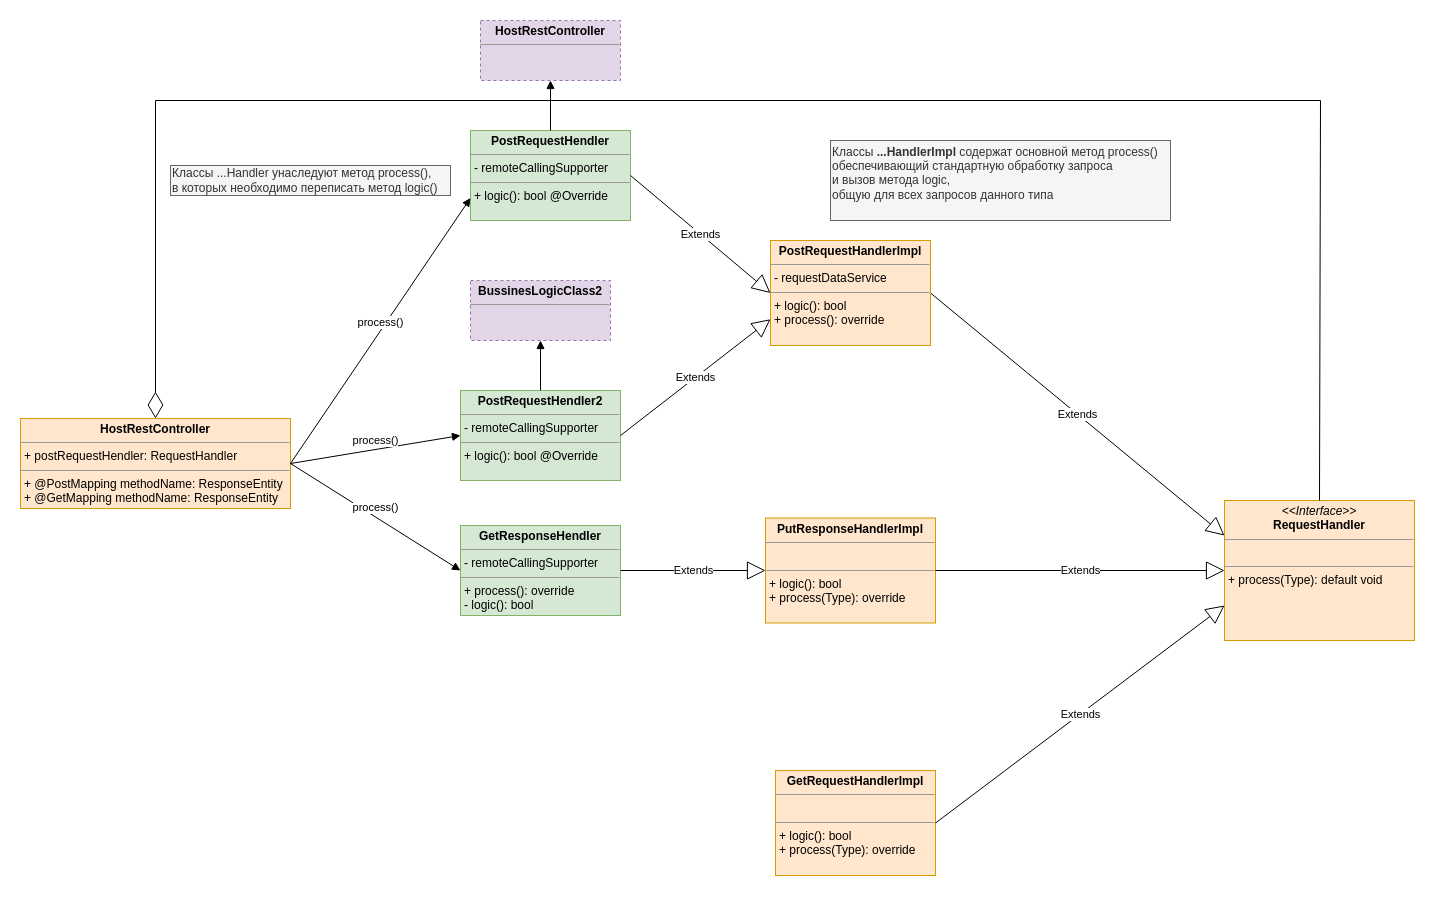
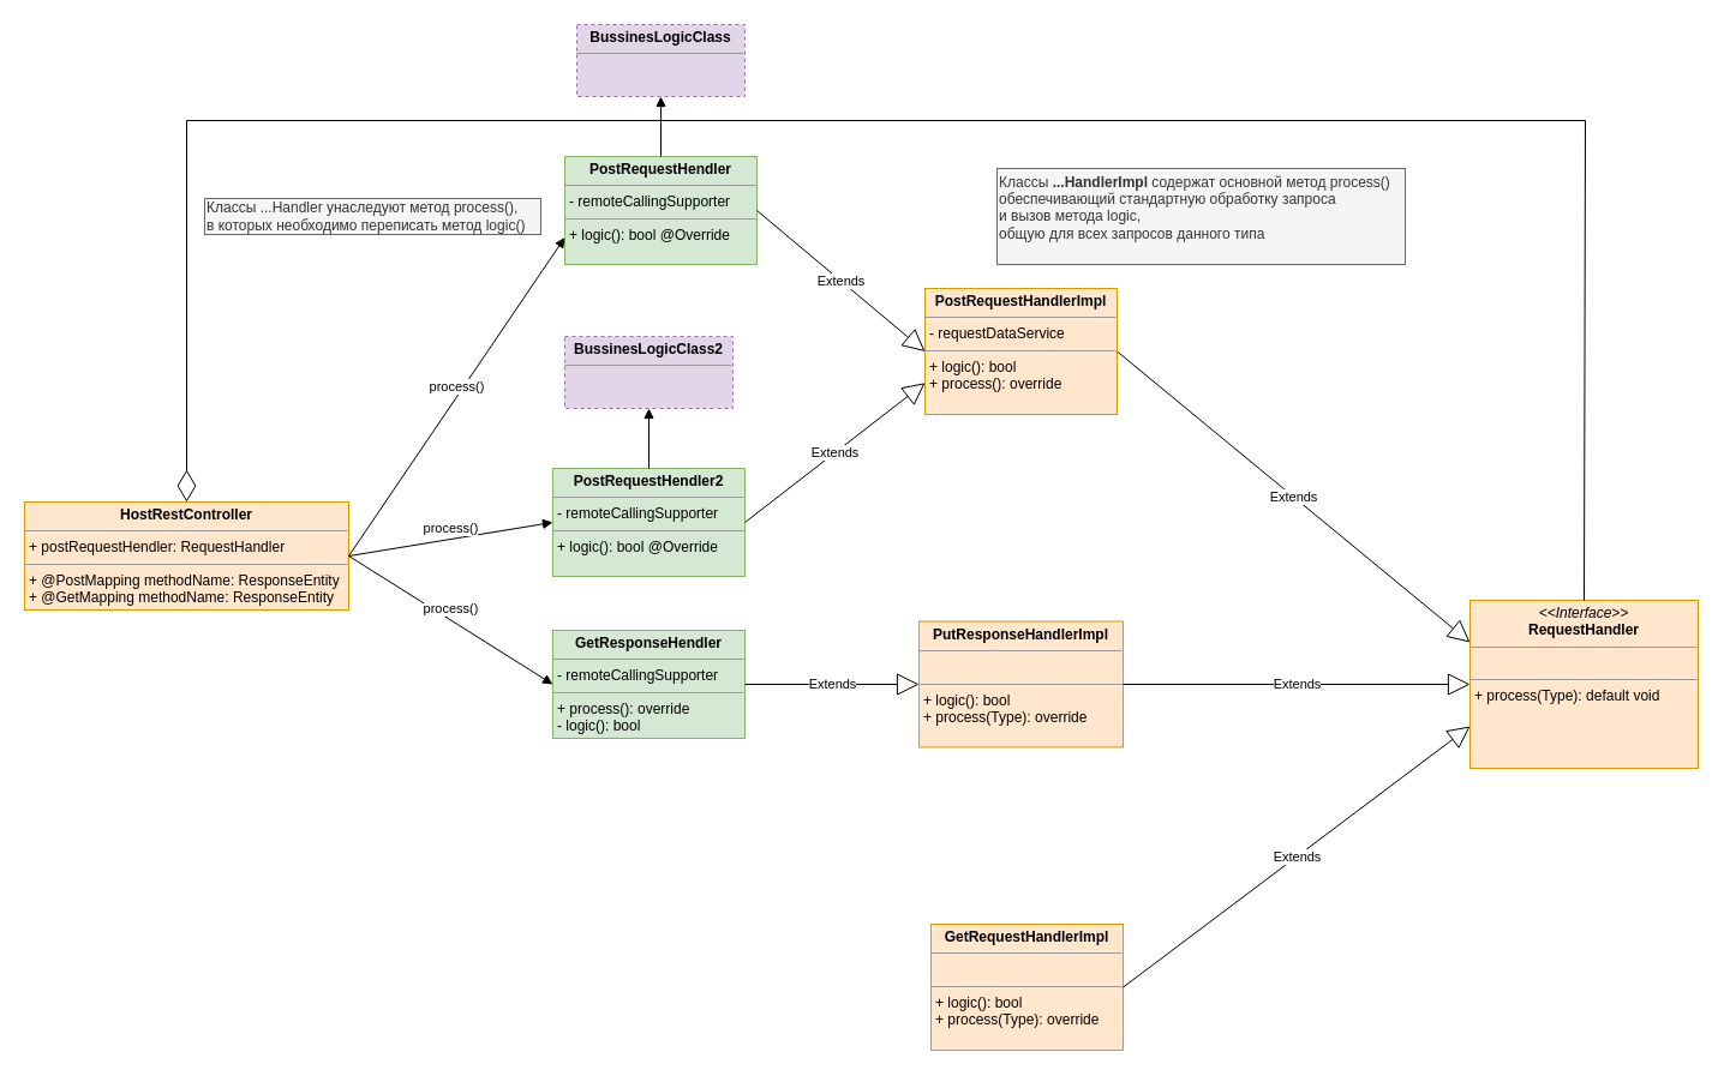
  <mxCell id="0" />
  <mxCell id="1" parent="0" />
  <mxCell id="2" value="&lt;p style=&quot;margin: 0px ; margin-top: 4px ; text-align: center&quot;&gt;&lt;i&gt;&amp;lt;&amp;lt;Interface&amp;gt;&amp;gt;&lt;/i&gt;&lt;br&gt;&lt;b&gt;RequestHandler&lt;/b&gt;&lt;/p&gt;&lt;hr size=&quot;1&quot;&gt;&lt;p style=&quot;margin: 0px ; margin-left: 4px&quot;&gt;&lt;br&gt;&lt;/p&gt;&lt;hr size=&quot;1&quot;&gt;&lt;p style=&quot;margin: 0px ; margin-left: 4px&quot;&gt;+ process(Type): default void&lt;br&gt;&lt;/p&gt;" style="verticalAlign=top;align=left;overflow=fill;fontSize=12;fontFamily=Helvetica;html=1;fillColor=#ffe6cc;strokeColor=#d79b00;" vertex="1" parent="1"><mxGeometry x="1224" y="500" width="190" height="140" as="geometry" /></mxCell>
  <mxCell id="3" value="Extends" style="endArrow=block;endSize=16;endFill=0;html=1;rounded=0;entryX=0;entryY=0.25;entryDx=0;entryDy=0;exitX=1;exitY=0.5;exitDx=0;exitDy=0;" edge="1" parent="1" source="4" target="2"><mxGeometry width="160" relative="1" as="geometry"><mxPoint x="1010" y="400" as="sourcePoint" /><mxPoint x="1170" y="400" as="targetPoint" /></mxGeometry></mxCell>
  <mxCell id="4" value="&lt;p style=&quot;margin: 0px ; margin-top: 4px ; text-align: center&quot;&gt;&lt;b&gt;PostRequestHandlerImpl&lt;/b&gt;&lt;/p&gt;&lt;hr size=&quot;1&quot;&gt;&lt;p style=&quot;margin: 0px ; margin-left: 4px&quot;&gt;- requestDataService&lt;br&gt;&lt;/p&gt;&lt;hr size=&quot;1&quot;&gt;&lt;p style=&quot;margin: 0px ; margin-left: 4px&quot;&gt;+ logic(): bool&lt;/p&gt;&lt;p style=&quot;margin: 0px ; margin-left: 4px&quot;&gt;+ process(): override&lt;br&gt;&lt;/p&gt;&lt;p style=&quot;margin: 0px ; margin-left: 4px&quot;&gt;&lt;br&gt;&lt;/p&gt;" style="verticalAlign=top;align=left;overflow=fill;fontSize=12;fontFamily=Helvetica;html=1;fillColor=#ffe6cc;strokeColor=#d79b00;" vertex="1" parent="1"><mxGeometry x="770" y="240" width="160" height="105" as="geometry" /></mxCell>
  <mxCell id="5" value="&lt;p style=&quot;margin: 0px ; margin-top: 4px ; text-align: center&quot;&gt;&lt;b&gt;PutResponseHandlerImpl&lt;/b&gt;&lt;/p&gt;&lt;hr size=&quot;1&quot;&gt;&lt;p style=&quot;margin: 0px ; margin-left: 4px&quot;&gt;&lt;br&gt;&lt;/p&gt;&lt;hr size=&quot;1&quot;&gt;&lt;p style=&quot;margin: 0px ; margin-left: 4px&quot;&gt;+ logic(): bool&lt;/p&gt;&lt;p style=&quot;margin: 0px ; margin-left: 4px&quot;&gt;+ process(Type): override&lt;br&gt;&lt;/p&gt;&lt;p style=&quot;margin: 0px ; margin-left: 4px&quot;&gt;&lt;br&gt;&lt;/p&gt;" style="verticalAlign=top;align=left;overflow=fill;fontSize=12;fontFamily=Helvetica;html=1;fillColor=#ffe6cc;strokeColor=#d79b00;" vertex="1" parent="1"><mxGeometry x="765" y="517.5" width="170" height="105" as="geometry" /></mxCell>
  <mxCell id="6" value="Extends" style="endArrow=block;endSize=16;endFill=0;html=1;rounded=0;entryX=0;entryY=0.5;entryDx=0;entryDy=0;exitX=1;exitY=0.5;exitDx=0;exitDy=0;" edge="1" parent="1" source="5" target="2"><mxGeometry width="160" relative="1" as="geometry"><mxPoint x="1040" y="302.5" as="sourcePoint" /><mxPoint x="1210" y="410" as="targetPoint" /></mxGeometry></mxCell>
  <mxCell id="7" value="&lt;p style=&quot;margin: 0px ; margin-top: 4px ; text-align: center&quot;&gt;&lt;b&gt;PostRequestHendler&lt;/b&gt;&lt;/p&gt;&lt;hr size=&quot;1&quot;&gt;&lt;p style=&quot;margin: 0px ; margin-left: 4px&quot;&gt;- remoteCallingSupporter&lt;br&gt;&lt;/p&gt;&lt;hr size=&quot;1&quot;&gt;&lt;p style=&quot;margin: 0px ; margin-left: 4px&quot;&gt;&lt;span&gt;+ logic(): bool @Override&lt;/span&gt;&lt;br&gt;&lt;/p&gt;" style="verticalAlign=top;align=left;overflow=fill;fontSize=12;fontFamily=Helvetica;html=1;fillColor=#d5e8d4;strokeColor=#82b366;" vertex="1" parent="1"><mxGeometry x="470" y="130" width="160" height="90" as="geometry" /></mxCell>
  <mxCell id="8" value="&lt;p style=&quot;margin: 0px ; margin-top: 4px ; text-align: center&quot;&gt;&lt;b&gt;GetRequestHandlerImpl&lt;/b&gt;&lt;/p&gt;&lt;hr size=&quot;1&quot;&gt;&lt;p style=&quot;margin: 0px ; margin-left: 4px&quot;&gt;&lt;br&gt;&lt;/p&gt;&lt;hr size=&quot;1&quot;&gt;&lt;p style=&quot;margin: 0px ; margin-left: 4px&quot;&gt;+ logic(): bool&lt;/p&gt;&lt;p style=&quot;margin: 0px ; margin-left: 4px&quot;&gt;+ process(Type): override&lt;br&gt;&lt;/p&gt;&lt;p style=&quot;margin: 0px ; margin-left: 4px&quot;&gt;&lt;br&gt;&lt;/p&gt;" style="verticalAlign=top;align=left;overflow=fill;fontSize=12;fontFamily=Helvetica;html=1;fillColor=#ffe6cc;strokeColor=#d79b00;" vertex="1" parent="1"><mxGeometry x="775" y="770" width="160" height="105" as="geometry" /></mxCell>
  <mxCell id="9" value="Extends" style="endArrow=block;endSize=16;endFill=0;html=1;rounded=0;exitX=1;exitY=0.5;exitDx=0;exitDy=0;entryX=0;entryY=0.75;entryDx=0;entryDy=0;" edge="1" parent="1" source="8" target="2"><mxGeometry width="160" relative="1" as="geometry"><mxPoint x="940" y="498" as="sourcePoint" /><mxPoint x="1200" y="460" as="targetPoint" /></mxGeometry></mxCell>
  <mxCell id="10" value="Extends" style="endArrow=block;endSize=16;endFill=0;html=1;rounded=0;entryX=0;entryY=0.5;entryDx=0;entryDy=0;exitX=1;exitY=0.5;exitDx=0;exitDy=0;" edge="1" parent="1" source="7" target="4"><mxGeometry width="160" relative="1" as="geometry"><mxPoint x="270" y="420" as="sourcePoint" /><mxPoint x="564" y="580.5" as="targetPoint" /></mxGeometry></mxCell>
  <mxCell id="11" value="&lt;p style=&quot;margin: 0px ; margin-top: 4px ; text-align: center&quot;&gt;&lt;b&gt;HostRestController&lt;/b&gt;&lt;/p&gt;&lt;hr size=&quot;1&quot;&gt;&lt;p style=&quot;margin: 0px ; margin-left: 4px&quot;&gt;+ postRequestHendler: RequestHandler&lt;/p&gt;&lt;hr size=&quot;1&quot;&gt;&lt;p style=&quot;margin: 0px ; margin-left: 4px&quot;&gt;+ @PostMapping methodName: ResponseEntity&lt;br&gt;&lt;/p&gt;&lt;p style=&quot;margin: 0px ; margin-left: 4px&quot;&gt;+ @GetMapping methodName: ResponseEntity&lt;br&gt;&lt;/p&gt;" style="verticalAlign=top;align=left;overflow=fill;fontSize=12;fontFamily=Helvetica;html=1;fillColor=#ffe6cc;strokeColor=#d79b00;" vertex="1" parent="1"><mxGeometry x="20" y="418" width="270" height="90" as="geometry" /></mxCell>
  <mxCell id="12" value="process()" style="html=1;verticalAlign=bottom;endArrow=block;rounded=0;entryX=0;entryY=0.75;entryDx=0;entryDy=0;exitX=1;exitY=0.5;exitDx=0;exitDy=0;" edge="1" parent="1" source="11" target="7"><mxGeometry width="80" relative="1" as="geometry"><mxPoint x="380" y="400" as="sourcePoint" /><mxPoint x="460" y="400" as="targetPoint" /></mxGeometry></mxCell>
  <mxCell id="13" value="" style="endArrow=diamondThin;endFill=0;endSize=24;html=1;rounded=0;entryX=0.5;entryY=0;entryDx=0;entryDy=0;exitX=0.5;exitY=0;exitDx=0;exitDy=0;" edge="1" parent="1" source="2" target="11"><mxGeometry width="160" relative="1" as="geometry"><mxPoint x="730" y="160" as="sourcePoint" /><mxPoint x="480" y="180" as="targetPoint" /><Array as="points"><mxPoint x="1320" y="100" /><mxPoint x="155" y="100" /></Array></mxGeometry></mxCell>
  <mxCell id="14" value="&lt;p style=&quot;margin: 0px ; margin-top: 4px ; text-align: center&quot;&gt;&lt;b&gt;GetResponseHendler&lt;/b&gt;&lt;/p&gt;&lt;hr size=&quot;1&quot;&gt;&lt;p style=&quot;margin: 0px ; margin-left: 4px&quot;&gt;- remoteCallingSupporter&lt;br&gt;&lt;/p&gt;&lt;hr size=&quot;1&quot;&gt;&lt;p style=&quot;margin: 0px ; margin-left: 4px&quot;&gt;+ process(): override&lt;/p&gt;&lt;p style=&quot;margin: 0px ; margin-left: 4px&quot;&gt;- logic(): bool&lt;/p&gt;" style="verticalAlign=top;align=left;overflow=fill;fontSize=12;fontFamily=Helvetica;html=1;fillColor=#d5e8d4;strokeColor=#82b366;" vertex="1" parent="1"><mxGeometry x="460" y="525" width="160" height="90" as="geometry" /></mxCell>
  <mxCell id="15" value="Extends" style="endArrow=block;endSize=16;endFill=0;html=1;rounded=0;entryX=0;entryY=0.5;entryDx=0;entryDy=0;exitX=1;exitY=0.5;exitDx=0;exitDy=0;" edge="1" parent="1" source="14" target="5"><mxGeometry width="160" relative="1" as="geometry"><mxPoint x="650" y="400" as="sourcePoint" /><mxPoint x="760" y="400" as="targetPoint" /></mxGeometry></mxCell>
  <mxCell id="16" value="process()" style="html=1;verticalAlign=bottom;endArrow=block;rounded=0;entryX=0;entryY=0.5;entryDx=0;entryDy=0;exitX=1;exitY=0.5;exitDx=0;exitDy=0;" edge="1" parent="1" source="11" target="14"><mxGeometry width="80" relative="1" as="geometry"><mxPoint x="360" y="317.5" as="sourcePoint" /><mxPoint x="510" y="325" as="targetPoint" /></mxGeometry></mxCell>
  <mxCell id="17" value="&lt;p style=&quot;margin: 0px ; margin-top: 4px ; text-align: center&quot;&gt;&lt;b&gt;PostRequestHendler2&lt;/b&gt;&lt;/p&gt;&lt;hr size=&quot;1&quot;&gt;&lt;p style=&quot;margin: 0px ; margin-left: 4px&quot;&gt;- remoteCallingSupporter&lt;br&gt;&lt;/p&gt;&lt;hr size=&quot;1&quot;&gt;&lt;p style=&quot;margin: 0px ; margin-left: 4px&quot;&gt;&lt;span&gt;+ logic(): bool @Override&lt;/span&gt;&lt;br&gt;&lt;/p&gt;" style="verticalAlign=top;align=left;overflow=fill;fontSize=12;fontFamily=Helvetica;html=1;fillColor=#d5e8d4;strokeColor=#82b366;" vertex="1" parent="1"><mxGeometry x="460" y="390" width="160" height="90" as="geometry" /></mxCell>
  <mxCell id="18" value="Extends" style="endArrow=block;endSize=16;endFill=0;html=1;rounded=0;entryX=0;entryY=0.75;entryDx=0;entryDy=0;exitX=1;exitY=0.5;exitDx=0;exitDy=0;" edge="1" parent="1" source="17" target="4"><mxGeometry width="160" relative="1" as="geometry"><mxPoint x="640" y="185" as="sourcePoint" /><mxPoint x="780" y="302.5" as="targetPoint" /></mxGeometry></mxCell>
  <mxCell id="19" value="process()" style="html=1;verticalAlign=bottom;endArrow=block;rounded=0;entryX=0;entryY=0.5;entryDx=0;entryDy=0;exitX=1;exitY=0.5;exitDx=0;exitDy=0;" edge="1" parent="1" source="11" target="17"><mxGeometry width="80" relative="1" as="geometry"><mxPoint x="290" y="480" as="sourcePoint" /><mxPoint x="480" y="207.5" as="targetPoint" /></mxGeometry></mxCell>
- <mxCell id="20" value="&lt;p style=&quot;margin: 0px ; margin-top: 4px ; text-align: center&quot;&gt;&lt;b&gt;HostRestController&lt;/b&gt;&lt;/p&gt;&lt;hr size=&quot;1&quot;&gt;&lt;div style=&quot;height: 2px&quot;&gt;&lt;br&gt;&lt;/div&gt;" style="verticalAlign=top;align=left;overflow=fill;fontSize=12;fontFamily=Helvetica;html=1;dashed=1;fillColor=#e1d5e7;strokeColor=#9673a6;" vertex="1" parent="1"><mxGeometry x="480" y="20" width="140" height="60" as="geometry" /></mxCell>
+ <mxCell id="20" value="&lt;p style=&quot;margin: 0px ; margin-top: 4px ; text-align: center&quot;&gt;&lt;b&gt;BussinesLogicClass&lt;/b&gt;&lt;/p&gt;&lt;hr size=&quot;1&quot;&gt;&lt;div style=&quot;height: 2px&quot;&gt;&lt;br&gt;&lt;/div&gt;" style="verticalAlign=top;align=left;overflow=fill;fontSize=12;fontFamily=Helvetica;html=1;dashed=1;fillColor=#e1d5e7;strokeColor=#9673a6;" vertex="1" parent="1"><mxGeometry x="480" y="20" width="140" height="60" as="geometry" /></mxCell>
  <mxCell id="21" value="&lt;p style=&quot;margin: 0px ; margin-top: 4px ; text-align: center&quot;&gt;&lt;b&gt;BussinesLogicClass2&lt;/b&gt;&lt;/p&gt;&lt;hr size=&quot;1&quot;&gt;&lt;div style=&quot;height: 2px&quot;&gt;&lt;/div&gt;" style="verticalAlign=top;align=left;overflow=fill;fontSize=12;fontFamily=Helvetica;html=1;dashed=1;fillColor=#e1d5e7;strokeColor=#9673a6;" vertex="1" parent="1"><mxGeometry x="470" y="280" width="140" height="60" as="geometry" /></mxCell>
  <mxCell id="22" value="" style="html=1;verticalAlign=bottom;endArrow=block;rounded=0;entryX=0.5;entryY=1;entryDx=0;entryDy=0;exitX=0.5;exitY=0;exitDx=0;exitDy=0;" edge="1" parent="1" source="7" target="20"><mxGeometry width="80" relative="1" as="geometry"><mxPoint x="300" y="473" as="sourcePoint" /><mxPoint x="480" y="207.5" as="targetPoint" /></mxGeometry></mxCell>
  <mxCell id="23" value="" style="html=1;verticalAlign=bottom;endArrow=block;rounded=0;exitX=0.5;exitY=0;exitDx=0;exitDy=0;" edge="1" parent="1" source="17"><mxGeometry width="80" relative="1" as="geometry"><mxPoint x="539.5" y="390" as="sourcePoint" /><mxPoint x="540" y="340" as="targetPoint" /></mxGeometry></mxCell>
  <mxCell id="24" value="Классы &lt;b&gt;...HandlerImpl&lt;/b&gt; содержат основной метод process()&amp;nbsp;&lt;br style=&quot;padding: 0px ; margin: 0px&quot;&gt;обеспечивающий&amp;nbsp;стандартную обработку запроса&lt;br&gt;и вызов метода logic,&lt;br style=&quot;padding: 0px ; margin: 0px&quot;&gt;общую для всех запросов данного типа&lt;br style=&quot;padding: 0px ; margin: 0px&quot;&gt;&amp;nbsp;" style="text;html=1;align=left;verticalAlign=middle;resizable=0;points=[];autosize=1;strokeColor=#666666;fillColor=#f5f5f5;fontColor=#333333;" vertex="1" parent="1"><mxGeometry x="830" y="140" width="340" height="80" as="geometry" /></mxCell>
  <mxCell id="25" value="Классы ...Handler унаследуют метод process(), &lt;br&gt;в которых необходимо переписать метод logic()&amp;nbsp;" style="text;html=1;align=left;verticalAlign=middle;resizable=0;points=[];autosize=1;strokeColor=#666666;fillColor=#f5f5f5;fontColor=#333333;" vertex="1" parent="1"><mxGeometry x="170" y="165" width="280" height="30" as="geometry" /></mxCell>
